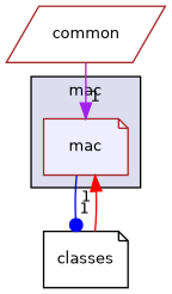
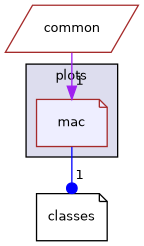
  digraph {
    compound=true
    node [color=brown fontname=Helvetica fontsize=10 shape=note]
    edge [arrowhead=normal headlabel=1 labeldistance=1.5 labelfontname=Helvetica labelfontsize=10]
    n1 [fillcolor="#eeeeff" label=mac pencolor=black style=filled]
    n2 [color=black label=classes]
    n3 [label=common shape=parallelogram]
    subgraph cluster_1 {
      bgcolor="#ddddee"
      fontname=Helvetica
      fontsize=10
-     label=mac
+     label=plots
      pencolor=black
      n1
    }
    n1 -> n2 [arrowhead=dot color=blue]
-   n2 -> n1 [color=red]
    n3 -> n1 [color=purple]
  }
